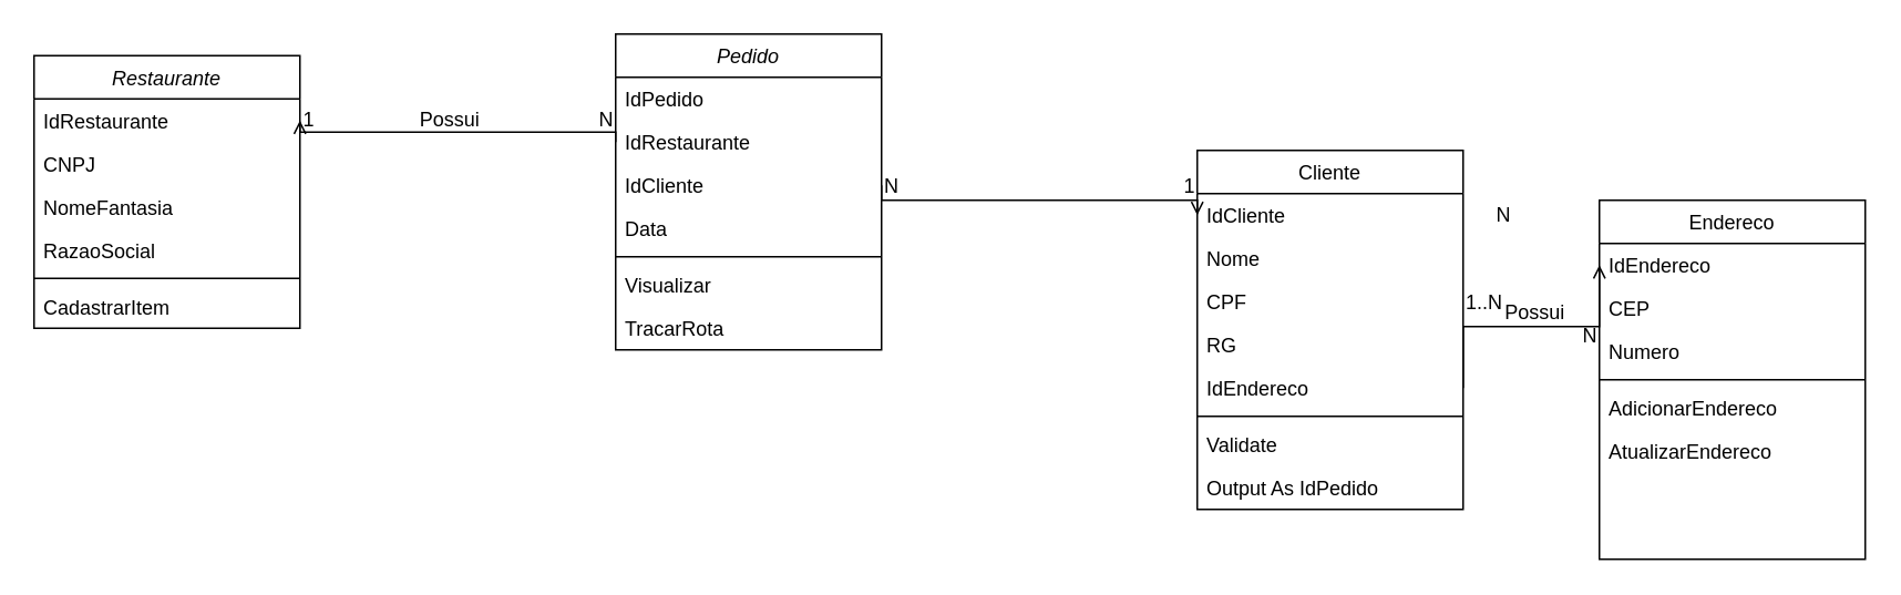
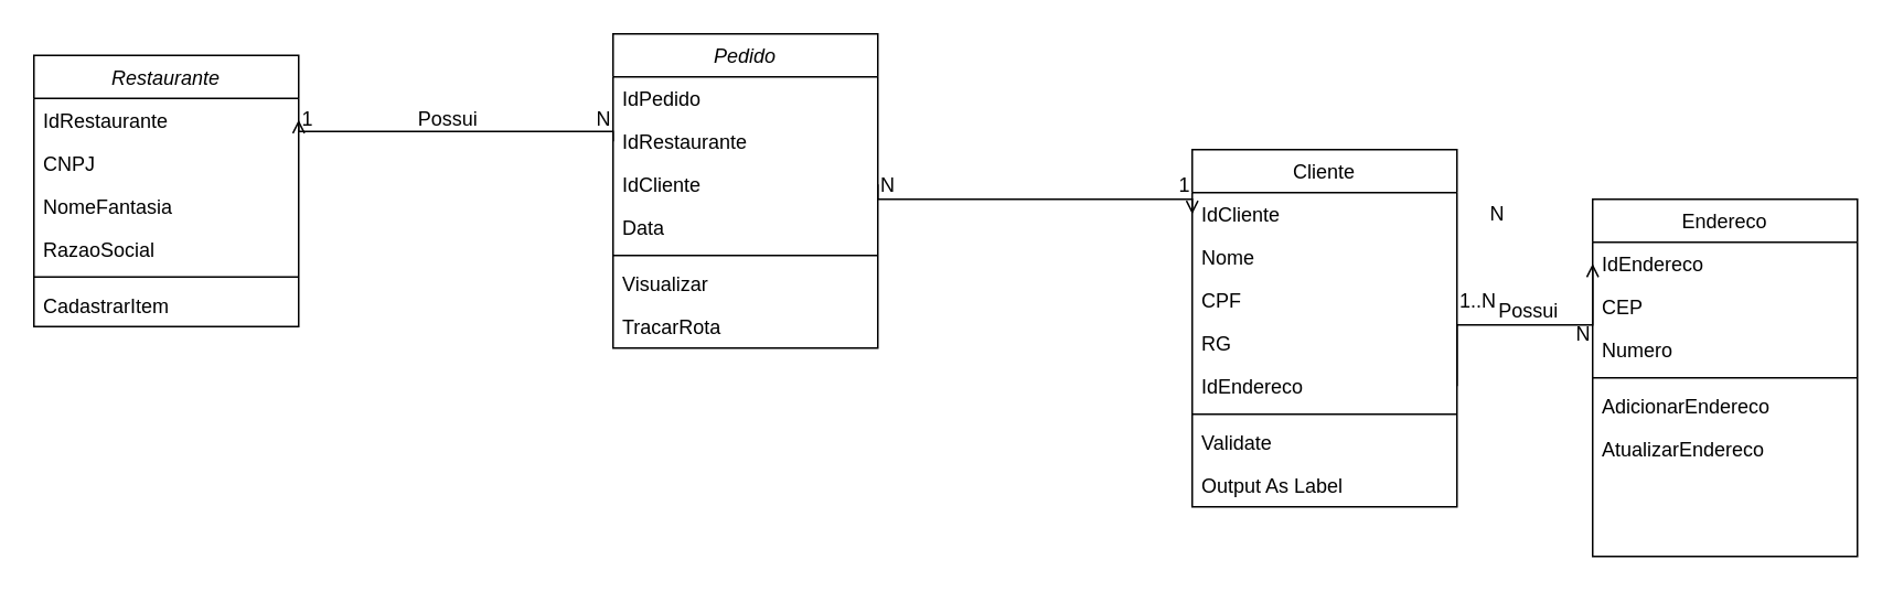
  <mxCell id="0" />
  <mxCell id="1" parent="0" />
  <mxCell id="2" value="Restaurante" style="swimlane;fontStyle=2;align=center;verticalAlign=top;childLayout=stackLayout;horizontal=1;startSize=26;horizontalStack=0;resizeParent=1;resizeLast=0;collapsible=1;marginBottom=0;rounded=0;shadow=0;strokeWidth=1;" parent="1" vertex="1"><mxGeometry x="20" y="33" width="160" height="164" as="geometry"><mxRectangle x="220" y="120" width="160" height="26" as="alternateBounds" /></mxGeometry></mxCell>
  <mxCell id="3" value="IdRestaurante" style="text;align=left;verticalAlign=top;spacingLeft=4;spacingRight=4;overflow=hidden;rotatable=0;points=[[0,0.5],[1,0.5]];portConstraint=eastwest;" parent="2" vertex="1"><mxGeometry y="26" width="160" height="26" as="geometry" /></mxCell>
  <mxCell id="4" value="CNPJ" style="text;align=left;verticalAlign=top;spacingLeft=4;spacingRight=4;overflow=hidden;rotatable=0;points=[[0,0.5],[1,0.5]];portConstraint=eastwest;rounded=0;shadow=0;html=0;" parent="2" vertex="1"><mxGeometry y="52" width="160" height="26" as="geometry" /></mxCell>
  <mxCell id="5" value="NomeFantasia" style="text;align=left;verticalAlign=top;spacingLeft=4;spacingRight=4;overflow=hidden;rotatable=0;points=[[0,0.5],[1,0.5]];portConstraint=eastwest;rounded=0;shadow=0;html=0;" parent="2" vertex="1"><mxGeometry y="78" width="160" height="26" as="geometry" /></mxCell>
  <mxCell id="6" value="RazaoSocial" style="text;align=left;verticalAlign=top;spacingLeft=4;spacingRight=4;overflow=hidden;rotatable=0;points=[[0,0.5],[1,0.5]];portConstraint=eastwest;rounded=0;shadow=0;html=0;" parent="2" vertex="1"><mxGeometry y="104" width="160" height="26" as="geometry" /></mxCell>
  <mxCell id="7" value="" style="line;html=1;strokeWidth=1;align=left;verticalAlign=middle;spacingTop=-1;spacingLeft=3;spacingRight=3;rotatable=0;labelPosition=right;points=[];portConstraint=eastwest;" parent="2" vertex="1"><mxGeometry y="130" width="160" height="8" as="geometry" /></mxCell>
  <mxCell id="8" value="CadastrarItem" style="text;align=left;verticalAlign=top;spacingLeft=4;spacingRight=4;overflow=hidden;rotatable=0;points=[[0,0.5],[1,0.5]];portConstraint=eastwest;" parent="2" vertex="1"><mxGeometry y="138" width="160" height="26" as="geometry" /></mxCell>
  <mxCell id="9" value="Cliente" style="swimlane;fontStyle=0;align=center;verticalAlign=top;childLayout=stackLayout;horizontal=1;startSize=26;horizontalStack=0;resizeParent=1;resizeLast=0;collapsible=1;marginBottom=0;rounded=0;shadow=0;strokeWidth=1;" parent="1" vertex="1"><mxGeometry x="720" y="90" width="160" height="216" as="geometry"><mxRectangle x="550" y="140" width="160" height="26" as="alternateBounds" /></mxGeometry></mxCell>
  <mxCell id="10" value="IdCliente" style="text;align=left;verticalAlign=top;spacingLeft=4;spacingRight=4;overflow=hidden;rotatable=0;points=[[0,0.5],[1,0.5]];portConstraint=eastwest;" parent="9" vertex="1"><mxGeometry y="26" width="160" height="26" as="geometry" /></mxCell>
  <mxCell id="11" value="Nome" style="text;align=left;verticalAlign=top;spacingLeft=4;spacingRight=4;overflow=hidden;rotatable=0;points=[[0,0.5],[1,0.5]];portConstraint=eastwest;rounded=0;shadow=0;html=0;" parent="9" vertex="1"><mxGeometry y="52" width="160" height="26" as="geometry" /></mxCell>
  <mxCell id="12" value="CPF" style="text;align=left;verticalAlign=top;spacingLeft=4;spacingRight=4;overflow=hidden;rotatable=0;points=[[0,0.5],[1,0.5]];portConstraint=eastwest;rounded=0;shadow=0;html=0;" parent="9" vertex="1"><mxGeometry y="78" width="160" height="26" as="geometry" /></mxCell>
  <mxCell id="13" value="RG" style="text;align=left;verticalAlign=top;spacingLeft=4;spacingRight=4;overflow=hidden;rotatable=0;points=[[0,0.5],[1,0.5]];portConstraint=eastwest;rounded=0;shadow=0;html=0;" parent="9" vertex="1"><mxGeometry y="104" width="160" height="26" as="geometry" /></mxCell>
  <mxCell id="14" value="IdEndereco" style="text;align=left;verticalAlign=top;spacingLeft=4;spacingRight=4;overflow=hidden;rotatable=0;points=[[0,0.5],[1,0.5]];portConstraint=eastwest;rounded=0;shadow=0;html=0;" parent="9" vertex="1"><mxGeometry y="130" width="160" height="26" as="geometry" /></mxCell>
  <mxCell id="15" value="" style="line;html=1;strokeWidth=1;align=left;verticalAlign=middle;spacingTop=-1;spacingLeft=3;spacingRight=3;rotatable=0;labelPosition=right;points=[];portConstraint=eastwest;" parent="9" vertex="1"><mxGeometry y="156" width="160" height="8" as="geometry" /></mxCell>
  <mxCell id="16" value="Validate" style="text;align=left;verticalAlign=top;spacingLeft=4;spacingRight=4;overflow=hidden;rotatable=0;points=[[0,0.5],[1,0.5]];portConstraint=eastwest;" parent="9" vertex="1"><mxGeometry y="164" width="160" height="26" as="geometry" /></mxCell>
- <mxCell id="17" value="Output As IdPedido" style="text;align=left;verticalAlign=top;spacingLeft=4;spacingRight=4;overflow=hidden;rotatable=0;points=[[0,0.5],[1,0.5]];portConstraint=eastwest;" parent="9" vertex="1"><mxGeometry y="190" width="160" height="26" as="geometry" /></mxCell>
+ <mxCell id="17" value="Output As Label" style="text;align=left;verticalAlign=top;spacingLeft=4;spacingRight=4;overflow=hidden;rotatable=0;points=[[0,0.5],[1,0.5]];portConstraint=eastwest;" parent="9" vertex="1"><mxGeometry y="190" width="160" height="26" as="geometry" /></mxCell>
  <mxCell id="18" value="Endereco" style="swimlane;fontStyle=0;align=center;verticalAlign=top;childLayout=stackLayout;horizontal=1;startSize=26;horizontalStack=0;resizeParent=1;resizeLast=0;collapsible=1;marginBottom=0;rounded=0;shadow=0;strokeWidth=1;" parent="1" vertex="1"><mxGeometry x="962" y="120" width="160" height="216" as="geometry"><mxRectangle x="550" y="140" width="160" height="26" as="alternateBounds" /></mxGeometry></mxCell>
  <mxCell id="19" value="IdEndereco" style="text;align=left;verticalAlign=top;spacingLeft=4;spacingRight=4;overflow=hidden;rotatable=0;points=[[0,0.5],[1,0.5]];portConstraint=eastwest;" parent="18" vertex="1"><mxGeometry y="26" width="160" height="26" as="geometry" /></mxCell>
  <mxCell id="20" value="CEP" style="text;align=left;verticalAlign=top;spacingLeft=4;spacingRight=4;overflow=hidden;rotatable=0;points=[[0,0.5],[1,0.5]];portConstraint=eastwest;rounded=0;shadow=0;html=0;" parent="18" vertex="1"><mxGeometry y="52" width="160" height="26" as="geometry" /></mxCell>
  <mxCell id="21" value="Numero" style="text;align=left;verticalAlign=top;spacingLeft=4;spacingRight=4;overflow=hidden;rotatable=0;points=[[0,0.5],[1,0.5]];portConstraint=eastwest;rounded=0;shadow=0;html=0;" parent="18" vertex="1"><mxGeometry y="78" width="160" height="26" as="geometry" /></mxCell>
  <mxCell id="22" value="" style="line;html=1;strokeWidth=1;align=left;verticalAlign=middle;spacingTop=-1;spacingLeft=3;spacingRight=3;rotatable=0;labelPosition=right;points=[];portConstraint=eastwest;" parent="18" vertex="1"><mxGeometry y="104" width="160" height="8" as="geometry" /></mxCell>
  <mxCell id="23" value="AdicionarEndereco" style="text;align=left;verticalAlign=top;spacingLeft=4;spacingRight=4;overflow=hidden;rotatable=0;points=[[0,0.5],[1,0.5]];portConstraint=eastwest;" parent="18" vertex="1"><mxGeometry y="112" width="160" height="26" as="geometry" /></mxCell>
  <mxCell id="24" value="AtualizarEndereco" style="text;align=left;verticalAlign=top;spacingLeft=4;spacingRight=4;overflow=hidden;rotatable=0;points=[[0,0.5],[1,0.5]];portConstraint=eastwest;" parent="18" vertex="1"><mxGeometry y="138" width="160" height="26" as="geometry" /></mxCell>
  <mxCell id="25" value="" style="endArrow=open;shadow=0;strokeWidth=1;rounded=0;curved=0;endFill=1;edgeStyle=elbowEdgeStyle;elbow=vertical;exitX=1;exitY=0.5;exitDx=0;exitDy=0;entryX=0;entryY=0.5;entryDx=0;entryDy=0;" parent="1" source="14" target="19" edge="1"><mxGeometry x="0.5" y="41" relative="1" as="geometry"><mxPoint x="872" y="231.17" as="sourcePoint" /><mxPoint x="1000" y="231.17" as="targetPoint" /><mxPoint x="-40" y="32" as="offset" /></mxGeometry></mxCell>
  <mxCell id="26" value="1..N" style="resizable=0;align=left;verticalAlign=bottom;labelBackgroundColor=none;fontSize=12;" parent="25" connectable="0" vertex="1"><mxGeometry x="-1" relative="1" as="geometry"><mxPoint y="-43" as="offset" /></mxGeometry></mxCell>
  <mxCell id="27" value="N" style="resizable=0;align=right;verticalAlign=bottom;labelBackgroundColor=none;fontSize=12;" parent="25" connectable="0" vertex="1"><mxGeometry x="1" relative="1" as="geometry"><mxPoint y="51" as="offset" /></mxGeometry></mxCell>
  <mxCell id="28" value="Possui" style="text;html=1;resizable=0;points=[];;align=center;verticalAlign=middle;labelBackgroundColor=none;rounded=0;shadow=0;strokeWidth=1;fontSize=12;" parent="25" vertex="1" connectable="0"><mxGeometry x="0.5" y="49" relative="1" as="geometry"><mxPoint x="-38" y="40" as="offset" /></mxGeometry></mxCell>
  <mxCell id="29" value="Pedido" style="swimlane;fontStyle=2;align=center;verticalAlign=top;childLayout=stackLayout;horizontal=1;startSize=26;horizontalStack=0;resizeParent=1;resizeLast=0;collapsible=1;marginBottom=0;rounded=0;shadow=0;strokeWidth=1;" parent="1" vertex="1"><mxGeometry x="370" y="20" width="160" height="190" as="geometry"><mxRectangle x="220" y="120" width="160" height="26" as="alternateBounds" /></mxGeometry></mxCell>
  <mxCell id="30" value="IdPedido" style="text;align=left;verticalAlign=top;spacingLeft=4;spacingRight=4;overflow=hidden;rotatable=0;points=[[0,0.5],[1,0.5]];portConstraint=eastwest;" parent="29" vertex="1"><mxGeometry y="26" width="160" height="26" as="geometry" /></mxCell>
  <mxCell id="31" value="IdRestaurante" style="text;align=left;verticalAlign=top;spacingLeft=4;spacingRight=4;overflow=hidden;rotatable=0;points=[[0,0.5],[1,0.5]];portConstraint=eastwest;rounded=0;shadow=0;html=0;" parent="29" vertex="1"><mxGeometry y="52" width="160" height="26" as="geometry" /></mxCell>
  <mxCell id="32" value="IdCliente" style="text;align=left;verticalAlign=top;spacingLeft=4;spacingRight=4;overflow=hidden;rotatable=0;points=[[0,0.5],[1,0.5]];portConstraint=eastwest;rounded=0;shadow=0;html=0;" parent="29" vertex="1"><mxGeometry y="78" width="160" height="26" as="geometry" /></mxCell>
  <mxCell id="33" value="Data" style="text;align=left;verticalAlign=top;spacingLeft=4;spacingRight=4;overflow=hidden;rotatable=0;points=[[0,0.5],[1,0.5]];portConstraint=eastwest;rounded=0;shadow=0;html=0;" parent="29" vertex="1"><mxGeometry y="104" width="160" height="26" as="geometry" /></mxCell>
  <mxCell id="34" value="" style="line;html=1;strokeWidth=1;align=left;verticalAlign=middle;spacingTop=-1;spacingLeft=3;spacingRight=3;rotatable=0;labelPosition=right;points=[];portConstraint=eastwest;" parent="29" vertex="1"><mxGeometry y="130" width="160" height="8" as="geometry" /></mxCell>
  <mxCell id="35" value="Visualizar" style="text;align=left;verticalAlign=top;spacingLeft=4;spacingRight=4;overflow=hidden;rotatable=0;points=[[0,0.5],[1,0.5]];portConstraint=eastwest;" parent="29" vertex="1"><mxGeometry y="138" width="160" height="26" as="geometry" /></mxCell>
  <mxCell id="36" value="TracarRota" style="text;align=left;verticalAlign=top;spacingLeft=4;spacingRight=4;overflow=hidden;rotatable=0;points=[[0,0.5],[1,0.5]];portConstraint=eastwest;" parent="29" vertex="1"><mxGeometry y="164" width="160" height="26" as="geometry" /></mxCell>
  <mxCell id="37" value="" style="endArrow=open;shadow=0;strokeWidth=1;rounded=0;curved=0;endFill=1;edgeStyle=elbowEdgeStyle;elbow=vertical;exitX=0;exitY=0.5;exitDx=0;exitDy=0;entryX=1;entryY=0.5;entryDx=0;entryDy=0;" parent="1" source="31" target="3" edge="1"><mxGeometry x="0.5" y="41" relative="1" as="geometry"><mxPoint x="220" y="184" as="sourcePoint" /><mxPoint x="322" y="90" as="targetPoint" /><mxPoint x="-40" y="32" as="offset" /></mxGeometry></mxCell>
  <mxCell id="38" value="N" style="resizable=0;align=right;verticalAlign=bottom;labelBackgroundColor=none;fontSize=12;" parent="37" connectable="0" vertex="1"><mxGeometry x="1" relative="1" as="geometry"><mxPoint x="190" y="8" as="offset" /></mxGeometry></mxCell>
  <mxCell id="39" value="Possui" style="text;html=1;resizable=0;points=[];;align=center;verticalAlign=middle;labelBackgroundColor=none;rounded=0;shadow=0;strokeWidth=1;fontSize=12;" parent="37" vertex="1" connectable="0"><mxGeometry x="0.5" y="49" relative="1" as="geometry"><mxPoint x="45" y="-57" as="offset" /></mxGeometry></mxCell>
  <mxCell id="40" value="1" style="resizable=0;align=right;verticalAlign=bottom;labelBackgroundColor=none;fontSize=12;" parent="37" connectable="0" vertex="1"><mxGeometry x="1" relative="1" as="geometry"><mxPoint x="10" y="8" as="offset" /></mxGeometry></mxCell>
  <mxCell id="41" value="" style="endArrow=open;shadow=0;strokeWidth=1;rounded=0;curved=0;endFill=1;edgeStyle=elbowEdgeStyle;elbow=vertical;exitX=1;exitY=0.5;exitDx=0;exitDy=0;entryX=0;entryY=0.5;entryDx=0;entryDy=0;" parent="1" source="32" target="10" edge="1"><mxGeometry x="0.5" y="41" relative="1" as="geometry"><mxPoint x="610" y="293" as="sourcePoint" /><mxPoint x="630" y="160" as="targetPoint" /><mxPoint x="-40" y="32" as="offset" /></mxGeometry></mxCell>
  <mxCell id="42" value="N" style="resizable=0;align=left;verticalAlign=bottom;labelBackgroundColor=none;fontSize=12;" parent="41" connectable="0" vertex="1"><mxGeometry x="-1" relative="1" as="geometry"><mxPoint y="9" as="offset" /></mxGeometry></mxCell>
  <mxCell id="43" value="N" style="resizable=0;align=right;verticalAlign=bottom;labelBackgroundColor=none;fontSize=12;" parent="41" connectable="0" vertex="1"><mxGeometry x="1" relative="1" as="geometry"><mxPoint x="190" y="8" as="offset" /></mxGeometry></mxCell>
  <mxCell id="44" value="1" style="resizable=0;align=right;verticalAlign=bottom;labelBackgroundColor=none;fontSize=12;" parent="41" connectable="0" vertex="1"><mxGeometry x="1" relative="1" as="geometry"><mxPoint y="-9" as="offset" /></mxGeometry></mxCell>
